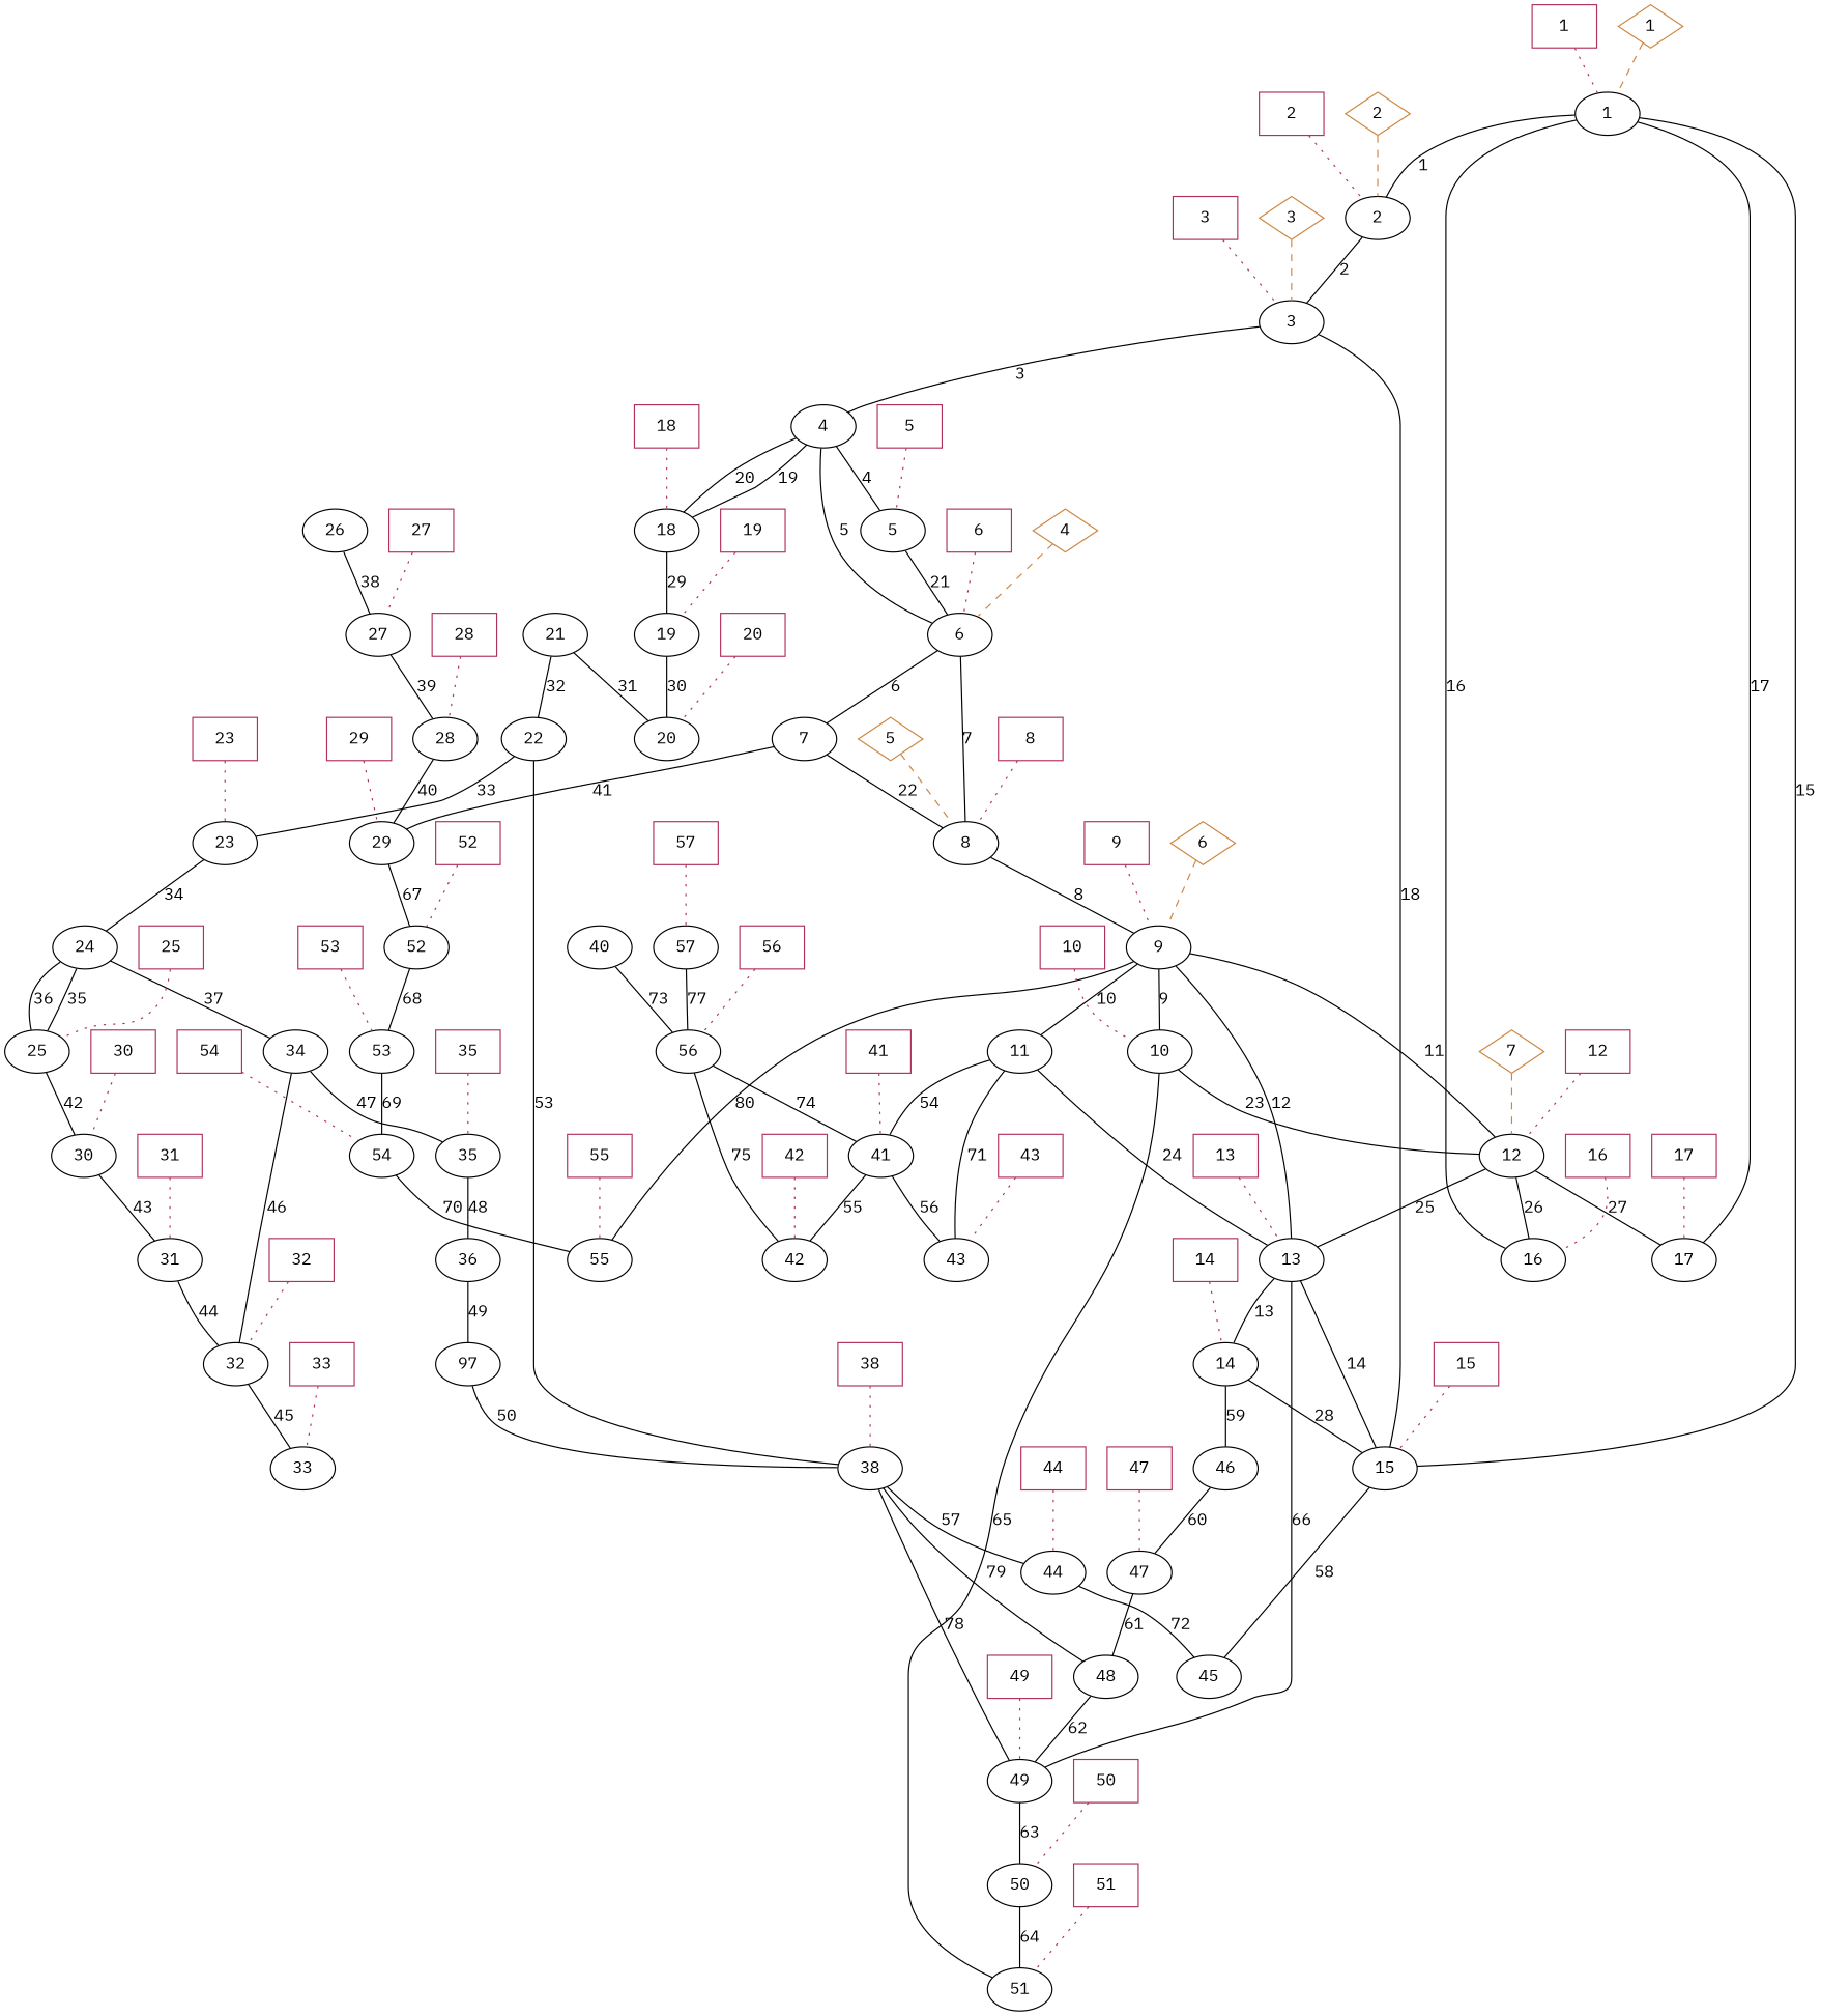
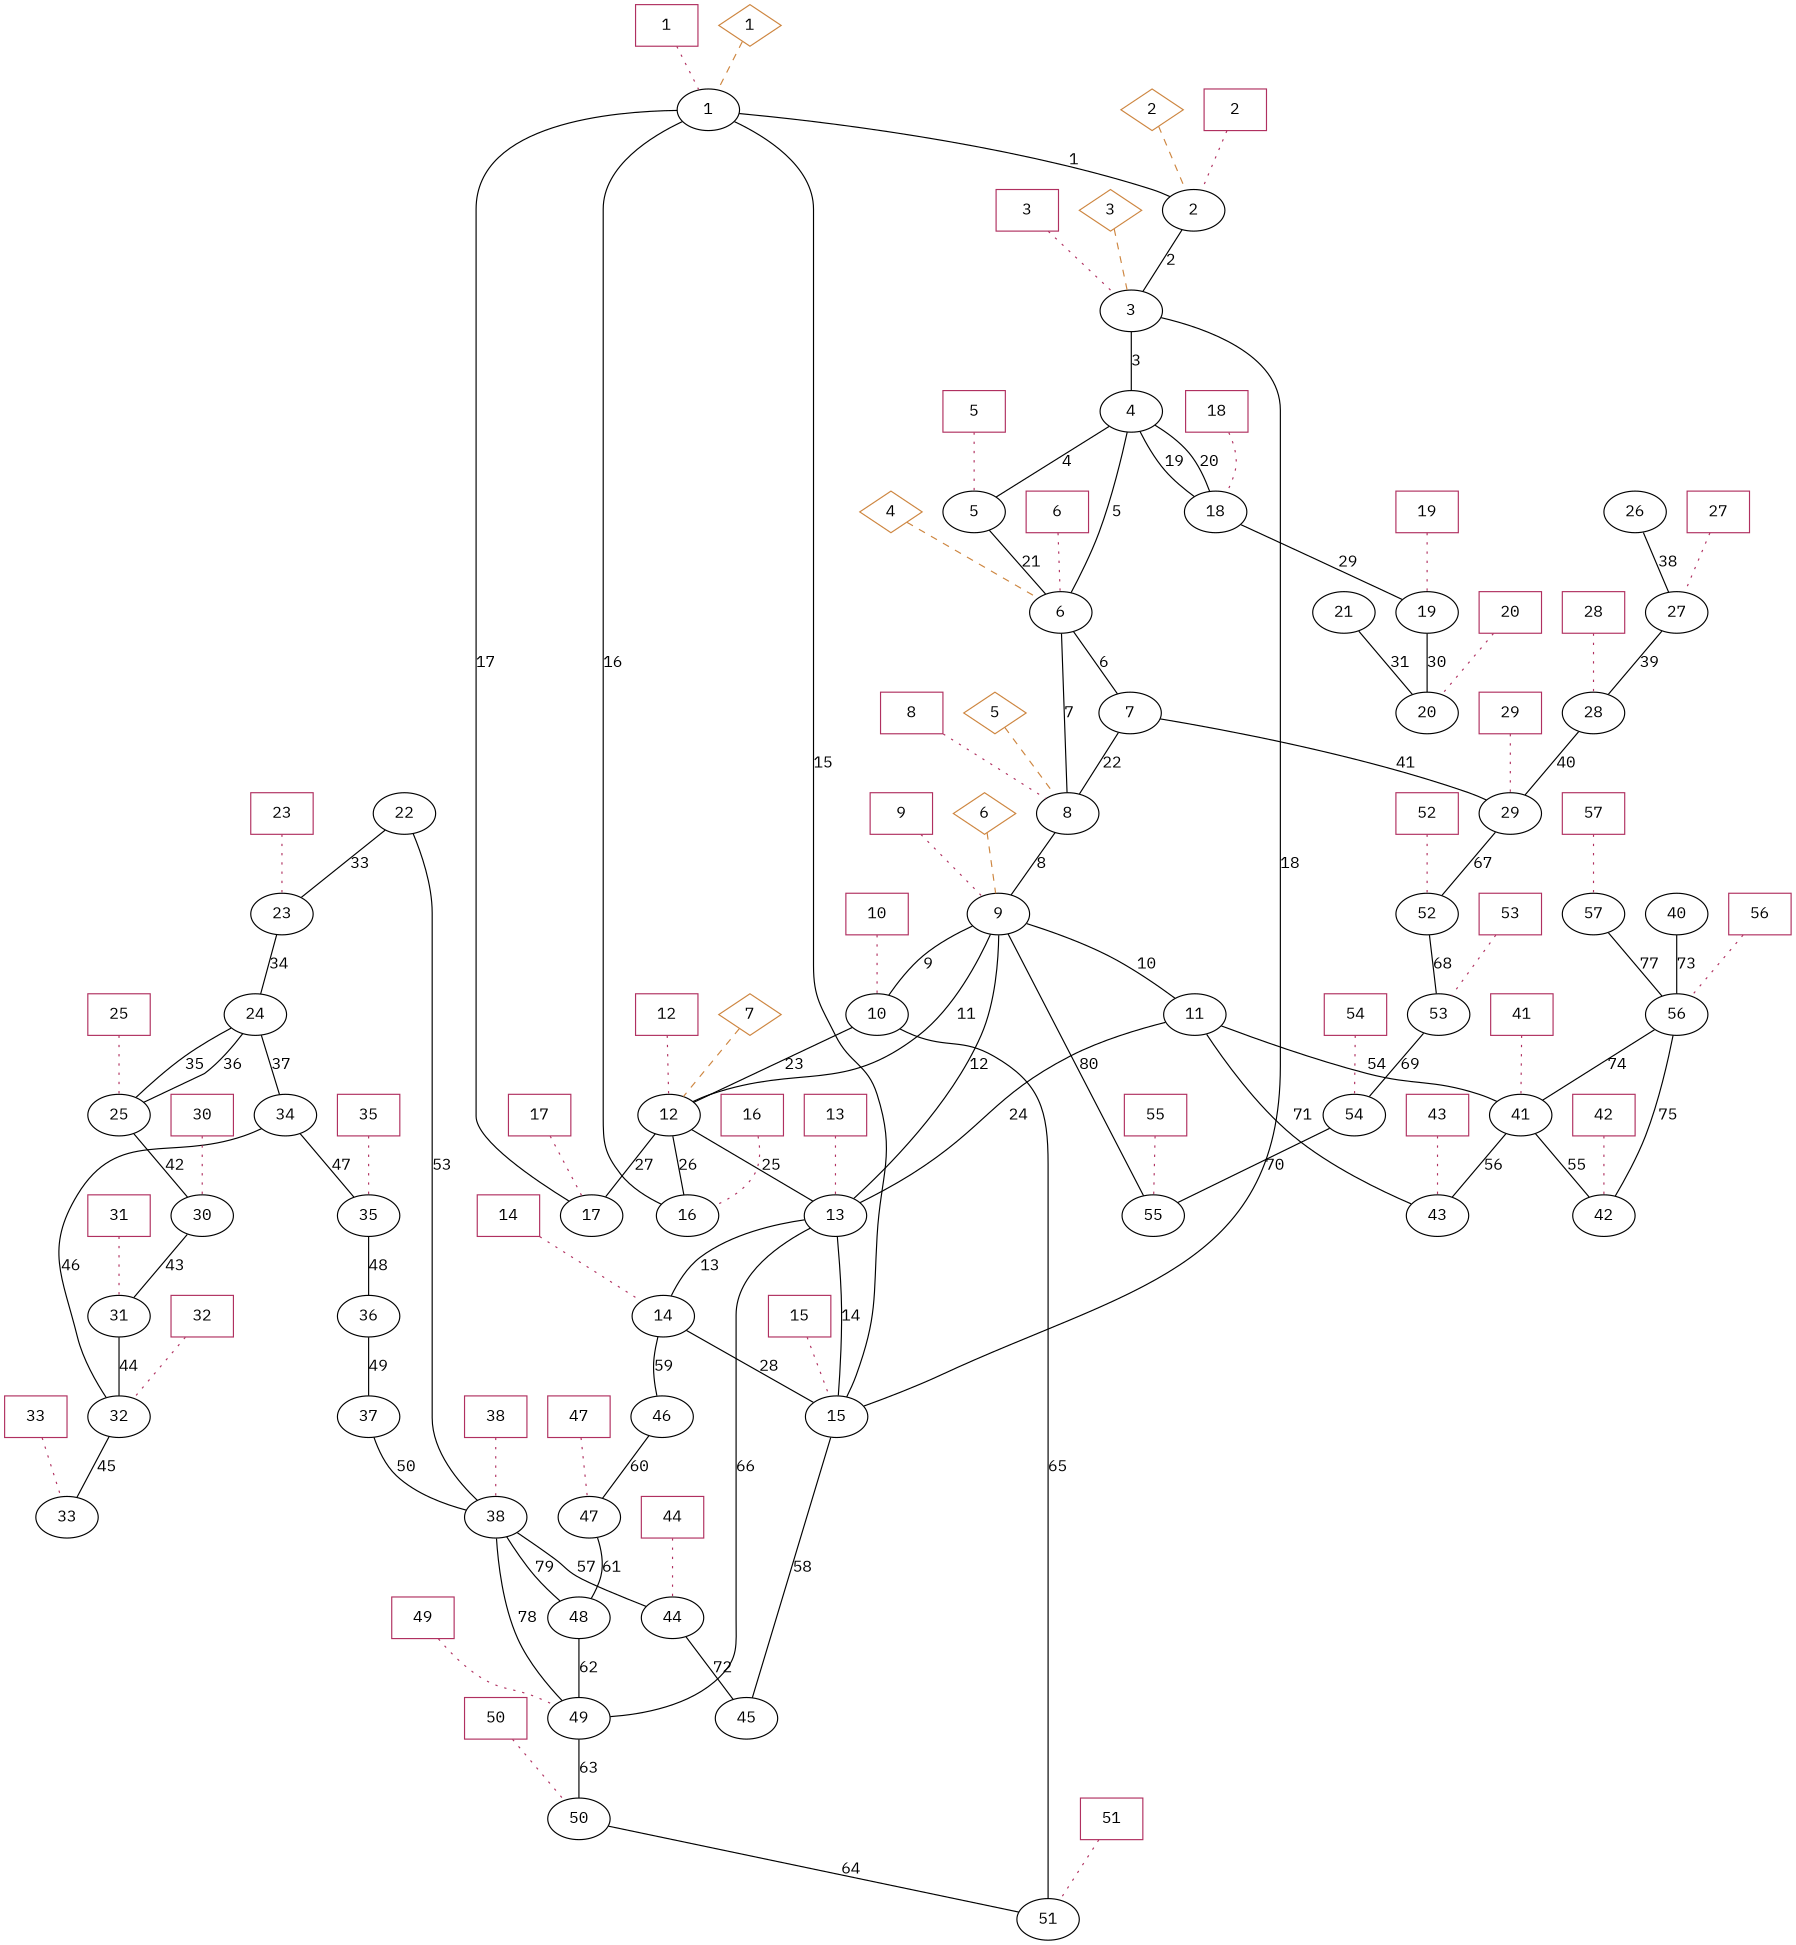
  graph {
    fontname="IBM Plex Mono"
    node [fontname="IBM Plex Mono"]
    edge [fontname="IBM Plex Mono"]
    n1 [label=32]
    n2 [label=33]
    n3 [label=29]
    n4 [label=52]
    n5 [label=53]
    n6 [label=1]
    n7 [label=2]
    n8 [label=17]
    n9 [label=15]
    n10 [label=16]
    n11 [label=3]
    n12 [label=45]
    n13 [label=54]
    n14 [label=55]
    n15 [label=4]
    n16 [label=41]
    n17 [label=42]
    n18 [label=43]
    n19 [label=51]
    n20 [label=27]
    n21 [label=28]
    n22 [label=50]
    n23 [label=26]
    n24 [label=10]
    n25 [label=12]
    n26 [label=13]
    n27 [label=24]
    n28 [label=25]
    n29 [label=34]
    n30 [label=30]
    n31 [label=31]
    n32 [label=23]
    n33 [label=49]
    n34 [label=5]
    n35 [label=6]
    n36 [label=7]
    n37 [label=8]
    n38 [label=57]
    n39 [label=56]
    n40 [label=35]
    n41 [label=36]
    n42 [label=44]
-   n43 [label=97]
+   n43 [label=37]
    n44 [label=38]
    n45 [label=48]
    n46 [label=47]
    n47 [label=9]
    n48 [label=11]
    n49 [label=14]
    n50 [label=20]
    n51 [label=46]
    n52 [label=19]
    n53 [label=18]
    n54 [label=22]
    n55 [label=40]
    n56 [label=21]
    n57 [color=maroon label=31 shape=box]
    n58 [color=maroon label=5 shape=box]
    n59 [color=maroon label=1 shape=box]
    n60 [color=maroon label=15 shape=box]
    n61 [color=maroon label=41 shape=box]
    n62 [color=maroon label=27 shape=box]
    n63 [color=maroon label=44 shape=box]
    n64 [color=maroon label=2 shape=box]
    n65 [color=maroon label=8 shape=box]
    n66 [color=maroon label=32 shape=box]
    n67 [color=maroon label=30 shape=box]
    n68 [color=maroon label=29 shape=box]
    n69 [color=maroon label=14 shape=box]
    n70 [color=maroon label=50 shape=box]
    n71 [color=maroon label=16 shape=box]
    n72 [color=maroon label=56 shape=box]
    n73 [color=maroon label=6 shape=box]
    n74 [color=maroon label=18 shape=box]
    n75 [color=maroon label=35 shape=box]
    n76 [color=maroon label=43 shape=box]
    n77 [color=maroon label=47 shape=box]
    n78 [color=maroon label=38 shape=box]
    n79 [color=maroon label=19 shape=box]
    n80 [color=maroon label=57 shape=box]
    n81 [color=maroon label=17 shape=box]
    n82 [color=maroon label=54 shape=box]
    n83 [color=maroon label=55 shape=box]
    n84 [color=maroon label=28 shape=box]
    n85 [color=maroon label=53 shape=box]
    n86 [color=maroon label=9 shape=box]
    n87 [color=maroon label=49 shape=box]
    n88 [color=maroon label=10 shape=box]
    n89 [color=maroon label=51 shape=box]
    n90 [color=maroon label=33 shape=box]
    n91 [color=maroon label=20 shape=box]
    n92 [color=maroon label=13 shape=box]
    n93 [color=maroon label=25 shape=box]
    n94 [color=maroon label=52 shape=box]
    n95 [color=maroon label=12 shape=box]
    n96 [color=maroon label=23 shape=box]
    n97 [color=maroon label=42 shape=box]
    n98 [color=maroon label=3 shape=box]
    n99 [color=peru label=4 shape=diamond]
    n100 [color=peru label=1 shape=diamond]
    n101 [color=peru label=5 shape=diamond]
    n102 [color=peru label=2 shape=diamond]
    n103 [color=peru label=6 shape=diamond]
    n104 [color=peru label=7 shape=diamond]
    n105 [color=peru label=3 shape=diamond]
    n1 -- n2 [label=45]
    n3 -- n4 [label=67]
    n4 -- n5 [label=68]
    n5 -- n13 [label=69]
    n6 -- n7 [label=1]
    n6 -- n8 [label=17]
    n6 -- n9 [label=15]
    n6 -- n10 [label=16]
    n7 -- n11 [label=2]
    n9 -- n12 [label=58]
    n11 -- n9 [label=18]
    n11 -- n15 [label=3]
    n13 -- n14 [label=70]
    n15 -- n34 [label=4]
    n15 -- n35 [label=5]
    n15 -- n53 [label=20]
    n15 -- n53 [label=19]
    n16 -- n17 [label=55]
    n16 -- n18 [label=56]
    n20 -- n21 [label=39]
    n21 -- n3 [label=40]
    n22 -- n19 [label=64]
    n23 -- n20 [label=38]
    n24 -- n19 [label=65]
    n24 -- n25 [label=23]
    n25 -- n8 [label=27]
    n25 -- n10 [label=26]
    n25 -- n26 [label=25]
    n26 -- n9 [label=14]
    n26 -- n33 [label=66]
    n26 -- n49 [label=13]
    n27 -- n28 [label=35]
    n27 -- n28 [label=36]
    n27 -- n29 [label=37]
    n28 -- n30 [label=42]
    n29 -- n1 [label=46]
    n29 -- n40 [label=47]
    n30 -- n31 [label=43]
    n31 -- n1 [label=44]
    n32 -- n27 [label=34]
    n33 -- n22 [label=63]
    n34 -- n35 [label=21]
    n35 -- n36 [label=6]
    n35 -- n37 [label=7]
    n36 -- n3 [label=41]
    n36 -- n37 [label=22]
    n37 -- n47 [label=8]
    n38 -- n39 [label=77]
    n39 -- n16 [label=74]
    n39 -- n17 [label=75]
    n40 -- n41 [label=48]
    n41 -- n43 [label=49]
    n42 -- n12 [label=72]
    n43 -- n44 [label=50]
    n44 -- n33 [label=78]
    n44 -- n42 [label=57]
    n44 -- n45 [label=79]
    n45 -- n33 [label=62]
    n46 -- n45 [label=61]
    n47 -- n14 [label=80]
    n47 -- n24 [label=9]
    n47 -- n25 [label=11]
    n47 -- n26 [label=12]
    n47 -- n48 [label=10]
    n48 -- n16 [label=54]
    n48 -- n18 [label=71]
    n48 -- n26 [label=24]
    n49 -- n9 [label=28]
    n49 -- n51 [label=59]
    n51 -- n46 [label=60]
    n52 -- n50 [label=30]
    n53 -- n52 [label=29]
    n54 -- n32 [label=33]
    n54 -- n44 [label=53]
    n55 -- n39 [label=73]
    n56 -- n50 [label=31]
-   n56 -- n54 [label=32]
    n57 -- n31 [color=maroon style=dotted]
    n58 -- n34 [color=maroon style=dotted]
    n59 -- n6 [color=maroon style=dotted]
    n60 -- n9 [color=maroon style=dotted]
    n61 -- n16 [color=maroon style=dotted]
    n62 -- n20 [color=maroon style=dotted]
    n63 -- n42 [color=maroon style=dotted]
    n64 -- n7 [color=maroon style=dotted]
    n65 -- n37 [color=maroon style=dotted]
    n66 -- n1 [color=maroon style=dotted]
    n67 -- n30 [color=maroon style=dotted]
    n68 -- n3 [color=maroon style=dotted]
    n69 -- n49 [color=maroon style=dotted]
    n70 -- n22 [color=maroon style=dotted]
    n71 -- n10 [color=maroon style=dotted]
    n72 -- n39 [color=maroon style=dotted]
    n73 -- n35 [color=maroon style=dotted]
    n74 -- n53 [color=maroon style=dotted]
    n75 -- n40 [color=maroon style=dotted]
    n76 -- n18 [color=maroon style=dotted]
    n77 -- n46 [color=maroon style=dotted]
    n78 -- n44 [color=maroon style=dotted]
    n79 -- n52 [color=maroon style=dotted]
    n80 -- n38 [color=maroon style=dotted]
    n81 -- n8 [color=maroon style=dotted]
    n82 -- n13 [color=maroon style=dotted]
    n83 -- n14 [color=maroon style=dotted]
    n84 -- n21 [color=maroon style=dotted]
    n85 -- n5 [color=maroon style=dotted]
    n86 -- n47 [color=maroon style=dotted]
    n87 -- n33 [color=maroon style=dotted]
    n88 -- n24 [color=maroon style=dotted]
    n89 -- n19 [color=maroon style=dotted]
    n90 -- n2 [color=maroon style=dotted]
    n91 -- n50 [color=maroon style=dotted]
    n92 -- n26 [color=maroon style=dotted]
    n93 -- n28 [color=maroon style=dotted]
    n94 -- n4 [color=maroon style=dotted]
    n95 -- n25 [color=maroon style=dotted]
    n96 -- n32 [color=maroon style=dotted]
    n97 -- n17 [color=maroon style=dotted]
    n98 -- n11 [color=maroon style=dotted]
    n99 -- n35 [color=peru style=dashed]
    n100 -- n6 [color=peru style=dashed]
    n101 -- n37 [color=peru style=dashed]
    n102 -- n7 [color=peru style=dashed]
    n103 -- n47 [color=peru style=dashed]
    n104 -- n25 [color=peru style=dashed]
    n105 -- n11 [color=peru style=dashed]
  }
